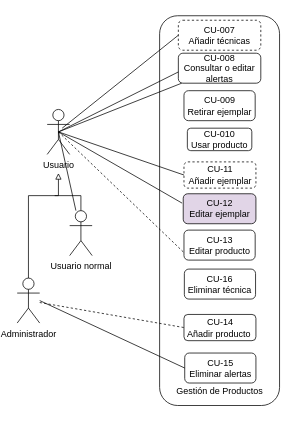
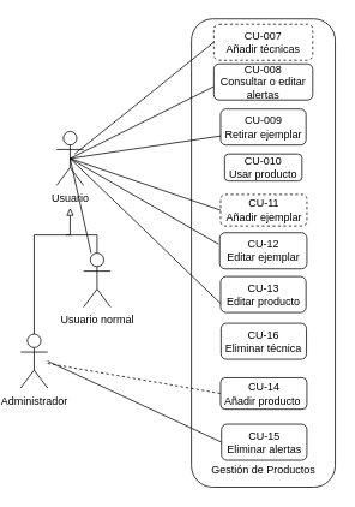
  <mxCell id="0" />
  <mxCell id="1" parent="0" />
  <mxCell id="2" value="" style="rounded=1;whiteSpace=wrap;html=1;" vertex="1" parent="1"><mxGeometry x="210" y="20.5" width="160" height="520" as="geometry" /></mxCell>
  <mxCell id="3" value="Usuario" style="shape=umlActor;verticalLabelPosition=bottom;verticalAlign=top;html=1;outlineConnect=0;" vertex="1" parent="1"><mxGeometry x="60" y="145.5" width="30" height="60" as="geometry" /></mxCell>
  <mxCell id="4" value="CU-009&lt;br&gt;Retirar ejemplar" style="rounded=1;whiteSpace=wrap;html=1;" vertex="1" parent="1"><mxGeometry x="242.5" y="120.5" width="95" height="40" as="geometry" /></mxCell>
  <mxCell id="5" value="CU-010&lt;br&gt;Usar producto" style="rounded=1;whiteSpace=wrap;html=1;" vertex="1" parent="1"><mxGeometry x="247" y="170.5" width="86" height="30" as="geometry" /></mxCell>
  <mxCell id="6" value="CU-11&lt;br&gt;Añadir ejemplar" style="rounded=1;whiteSpace=wrap;html=1;dashed=1;" vertex="1" parent="1"><mxGeometry x="242.5" y="215.5" width="96" height="35" as="geometry" /></mxCell>
  <mxCell id="7" value="CU-13&lt;br&gt;Editar producto" style="rounded=1;whiteSpace=wrap;html=1;" vertex="1" parent="1"><mxGeometry x="242.5" y="306.5" width="95" height="40" as="geometry" /></mxCell>
  <mxCell id="8" value="CU-008&lt;br&gt;Consultar o editar alertas" style="rounded=1;whiteSpace=wrap;html=1;" vertex="1" parent="1"><mxGeometry x="235" y="70.5" width="110" height="40" as="geometry" /></mxCell>
  <mxCell id="9" value="Usuario normal" style="shape=umlActor;verticalLabelPosition=bottom;verticalAlign=top;html=1;outlineConnect=0;" vertex="1" parent="1"><mxGeometry x="90" y="280.5" width="30" height="60" as="geometry" /></mxCell>
  <mxCell id="10" value="Administrador" style="shape=umlActor;verticalLabelPosition=bottom;verticalAlign=top;html=1;outlineConnect=0;" vertex="1" parent="1"><mxGeometry x="20" y="370.5" width="30" height="60" as="geometry" /></mxCell>
  <mxCell id="11" value="" style="endArrow=block;html=1;exitX=0.5;exitY=0;exitDx=0;exitDy=0;exitPerimeter=0;startArrow=none;startFill=0;endFill=0;rounded=0;" edge="1" parent="1" source="10"><mxGeometry width="50" height="50" relative="1" as="geometry"><mxPoint x="30" y="280.5" as="sourcePoint" /><mxPoint x="75" y="230.5" as="targetPoint" /><Array as="points"><mxPoint x="35" y="260.5" /><mxPoint x="75" y="260.5" /></Array></mxGeometry></mxCell>
  <mxCell id="12" value="" style="endArrow=none;html=1;exitX=0.5;exitY=0;exitDx=0;exitDy=0;exitPerimeter=0;rounded=0;" edge="1" parent="1" source="9"><mxGeometry width="50" height="50" relative="1" as="geometry"><mxPoint x="280" y="300.5" as="sourcePoint" /><mxPoint x="70" y="260.5" as="targetPoint" /><Array as="points"><mxPoint x="105" y="260.5" /></Array></mxGeometry></mxCell>
- <mxCell id="13" value="" style="endArrow=none;html=1;exitX=0.5;exitY=0.5;exitDx=0;exitDy=0;exitPerimeter=0;" edge="1" parent="1" source="3" target="8"><mxGeometry width="50" height="50" relative="1" as="geometry"><mxPoint x="430" y="350.5" as="sourcePoint" /><mxPoint x="490" y="330.5" as="targetPoint" /></mxGeometry></mxCell>
+ <mxCell id="13" value="" style="endArrow=none;html=1;entryX=0;entryY=0.75;entryDx=0;entryDy=0;exitX=0.5;exitY=0.5;exitDx=0;exitDy=0;exitPerimeter=0;" edge="1" parent="1" source="3" target="4"><mxGeometry width="50" height="50" relative="1" as="geometry"><mxPoint x="430" y="350.5" as="sourcePoint" /><mxPoint x="490" y="330.5" as="targetPoint" /></mxGeometry></mxCell>
  <mxCell id="14" value="" style="endArrow=none;html=1;entryX=0;entryY=0.5;entryDx=0;entryDy=0;exitX=0.5;exitY=0.5;exitDx=0;exitDy=0;exitPerimeter=0;" edge="1" parent="1" source="3" target="6"><mxGeometry width="50" height="50" relative="1" as="geometry"><mxPoint x="430" y="350.5" as="sourcePoint" /><mxPoint x="510" y="380.5" as="targetPoint" /></mxGeometry></mxCell>
  <mxCell id="15" value="" style="endArrow=none;html=1;exitX=0.5;exitY=0.5;exitDx=0;exitDy=0;exitPerimeter=0;" edge="1" parent="1" source="3"><mxGeometry width="50" height="50" relative="1" as="geometry"><mxPoint x="430" y="350.5" as="sourcePoint" /><mxPoint x="240" y="270.5" as="targetPoint" /></mxGeometry></mxCell>
  <mxCell id="16" value="CU-15&lt;br&gt;Eliminar alertas" style="rounded=1;whiteSpace=wrap;html=1;" vertex="1" parent="1"><mxGeometry x="243.5" y="470.5" width="95" height="40" as="geometry" /></mxCell>
- <mxCell id="17" value="CU-12&lt;br&gt;Editar ejemplar" style="rounded=1;whiteSpace=wrap;html=1;fillColor=#e1d5e7;" vertex="1" parent="1"><mxGeometry x="241.5" y="258" width="97" height="40" as="geometry" /></mxCell>
+ <mxCell id="17" value="CU-12&lt;br&gt;Editar ejemplar" style="rounded=1;whiteSpace=wrap;html=1;" vertex="1" parent="1"><mxGeometry x="241.5" y="258" width="97" height="40" as="geometry" /></mxCell>
  <mxCell id="18" value="CU-14&lt;br&gt;Añadir producto&amp;nbsp;" style="rounded=1;whiteSpace=wrap;html=1;" vertex="1" parent="1"><mxGeometry x="242.5" y="419" width="96" height="35" as="geometry" /></mxCell>
- <mxCell id="19" value="" style="endArrow=none;html=1;exitX=0.5;exitY=0.5;exitDx=0;exitDy=0;exitPerimeter=0;entryX=0;entryY=0.75;entryDx=0;entryDy=0;dashed=1;" edge="1" parent="1" source="3" target="7"><mxGeometry width="50" height="50" relative="1" as="geometry"><mxPoint x="85" y="185.5" as="sourcePoint" /><mxPoint x="250" y="280.5" as="targetPoint" /></mxGeometry></mxCell>
+ <mxCell id="19" value="" style="endArrow=none;html=1;exitX=0.5;exitY=0.5;exitDx=0;exitDy=0;exitPerimeter=0;entryX=0;entryY=0.75;entryDx=0;entryDy=0;" edge="1" parent="1" source="3" target="7"><mxGeometry width="50" height="50" relative="1" as="geometry"><mxPoint x="85" y="185.5" as="sourcePoint" /><mxPoint x="250" y="280.5" as="targetPoint" /></mxGeometry></mxCell>
  <mxCell id="20" value="" style="endArrow=none;html=1;entryX=0;entryY=0.5;entryDx=0;entryDy=0;dashed=1;" edge="1" parent="1" source="10" target="18"><mxGeometry width="50" height="50" relative="1" as="geometry"><mxPoint x="60" y="440.5" as="sourcePoint" /><mxPoint x="110" y="390.5" as="targetPoint" /></mxGeometry></mxCell>
  <mxCell id="21" value="" style="endArrow=none;html=1;entryX=0;entryY=0.5;entryDx=0;entryDy=0;" edge="1" parent="1" target="16"><mxGeometry width="50" height="50" relative="1" as="geometry"><mxPoint x="50" y="400.5" as="sourcePoint" /><mxPoint x="170" y="410.5" as="targetPoint" /></mxGeometry></mxCell>
  <mxCell id="22" value="Gestión de Productos" style="text;html=1;align=center;verticalAlign=middle;resizable=0;points=[];autosize=1;" vertex="1" parent="1"><mxGeometry x="225" y="510.5" width="130" height="20" as="geometry" /></mxCell>
  <mxCell id="23" value="" style="endArrow=none;html=1;entryX=0;entryY=0.75;entryDx=0;entryDy=0;exitX=0.5;exitY=0.5;exitDx=0;exitDy=0;exitPerimeter=0;" edge="1" parent="1" source="3"><mxGeometry width="50" height="50" relative="1" as="geometry"><mxPoint x="80" y="180.5" as="sourcePoint" /><mxPoint x="235" y="95.5" as="targetPoint" /></mxGeometry></mxCell>
  <mxCell id="24" value="CU-007&lt;br&gt;Añadir técnicas" style="rounded=1;whiteSpace=wrap;html=1;dashed=1;" vertex="1" parent="1"><mxGeometry x="235" y="26.5" width="110" height="40" as="geometry" /></mxCell>
  <mxCell id="25" value="" style="endArrow=none;html=1;entryX=0;entryY=0.5;entryDx=0;entryDy=0;" edge="1" parent="1" target="24"><mxGeometry width="50" height="50" relative="1" as="geometry"><mxPoint x="80" y="170.5" as="sourcePoint" /><mxPoint x="245" y="105.5" as="targetPoint" /><Array as="points" /></mxGeometry></mxCell>
  <mxCell id="26" value="CU-16&lt;br&gt;Eliminar técnica" style="rounded=1;whiteSpace=wrap;html=1;" vertex="1" parent="1"><mxGeometry x="243" y="358.5" width="95" height="40" as="geometry" /></mxCell>
  <mxCell id="27" value="" style="endArrow=none;html=1;exitX=0.5;exitY=0.5;exitDx=0;exitDy=0;exitPerimeter=0;" edge="1" parent="1" source="3" target="9"><mxGeometry width="50" height="50" relative="1" as="geometry"><mxPoint x="90" y="190.5" as="sourcePoint" /><mxPoint x="252.5" y="425.5" as="targetPoint" /></mxGeometry></mxCell>
